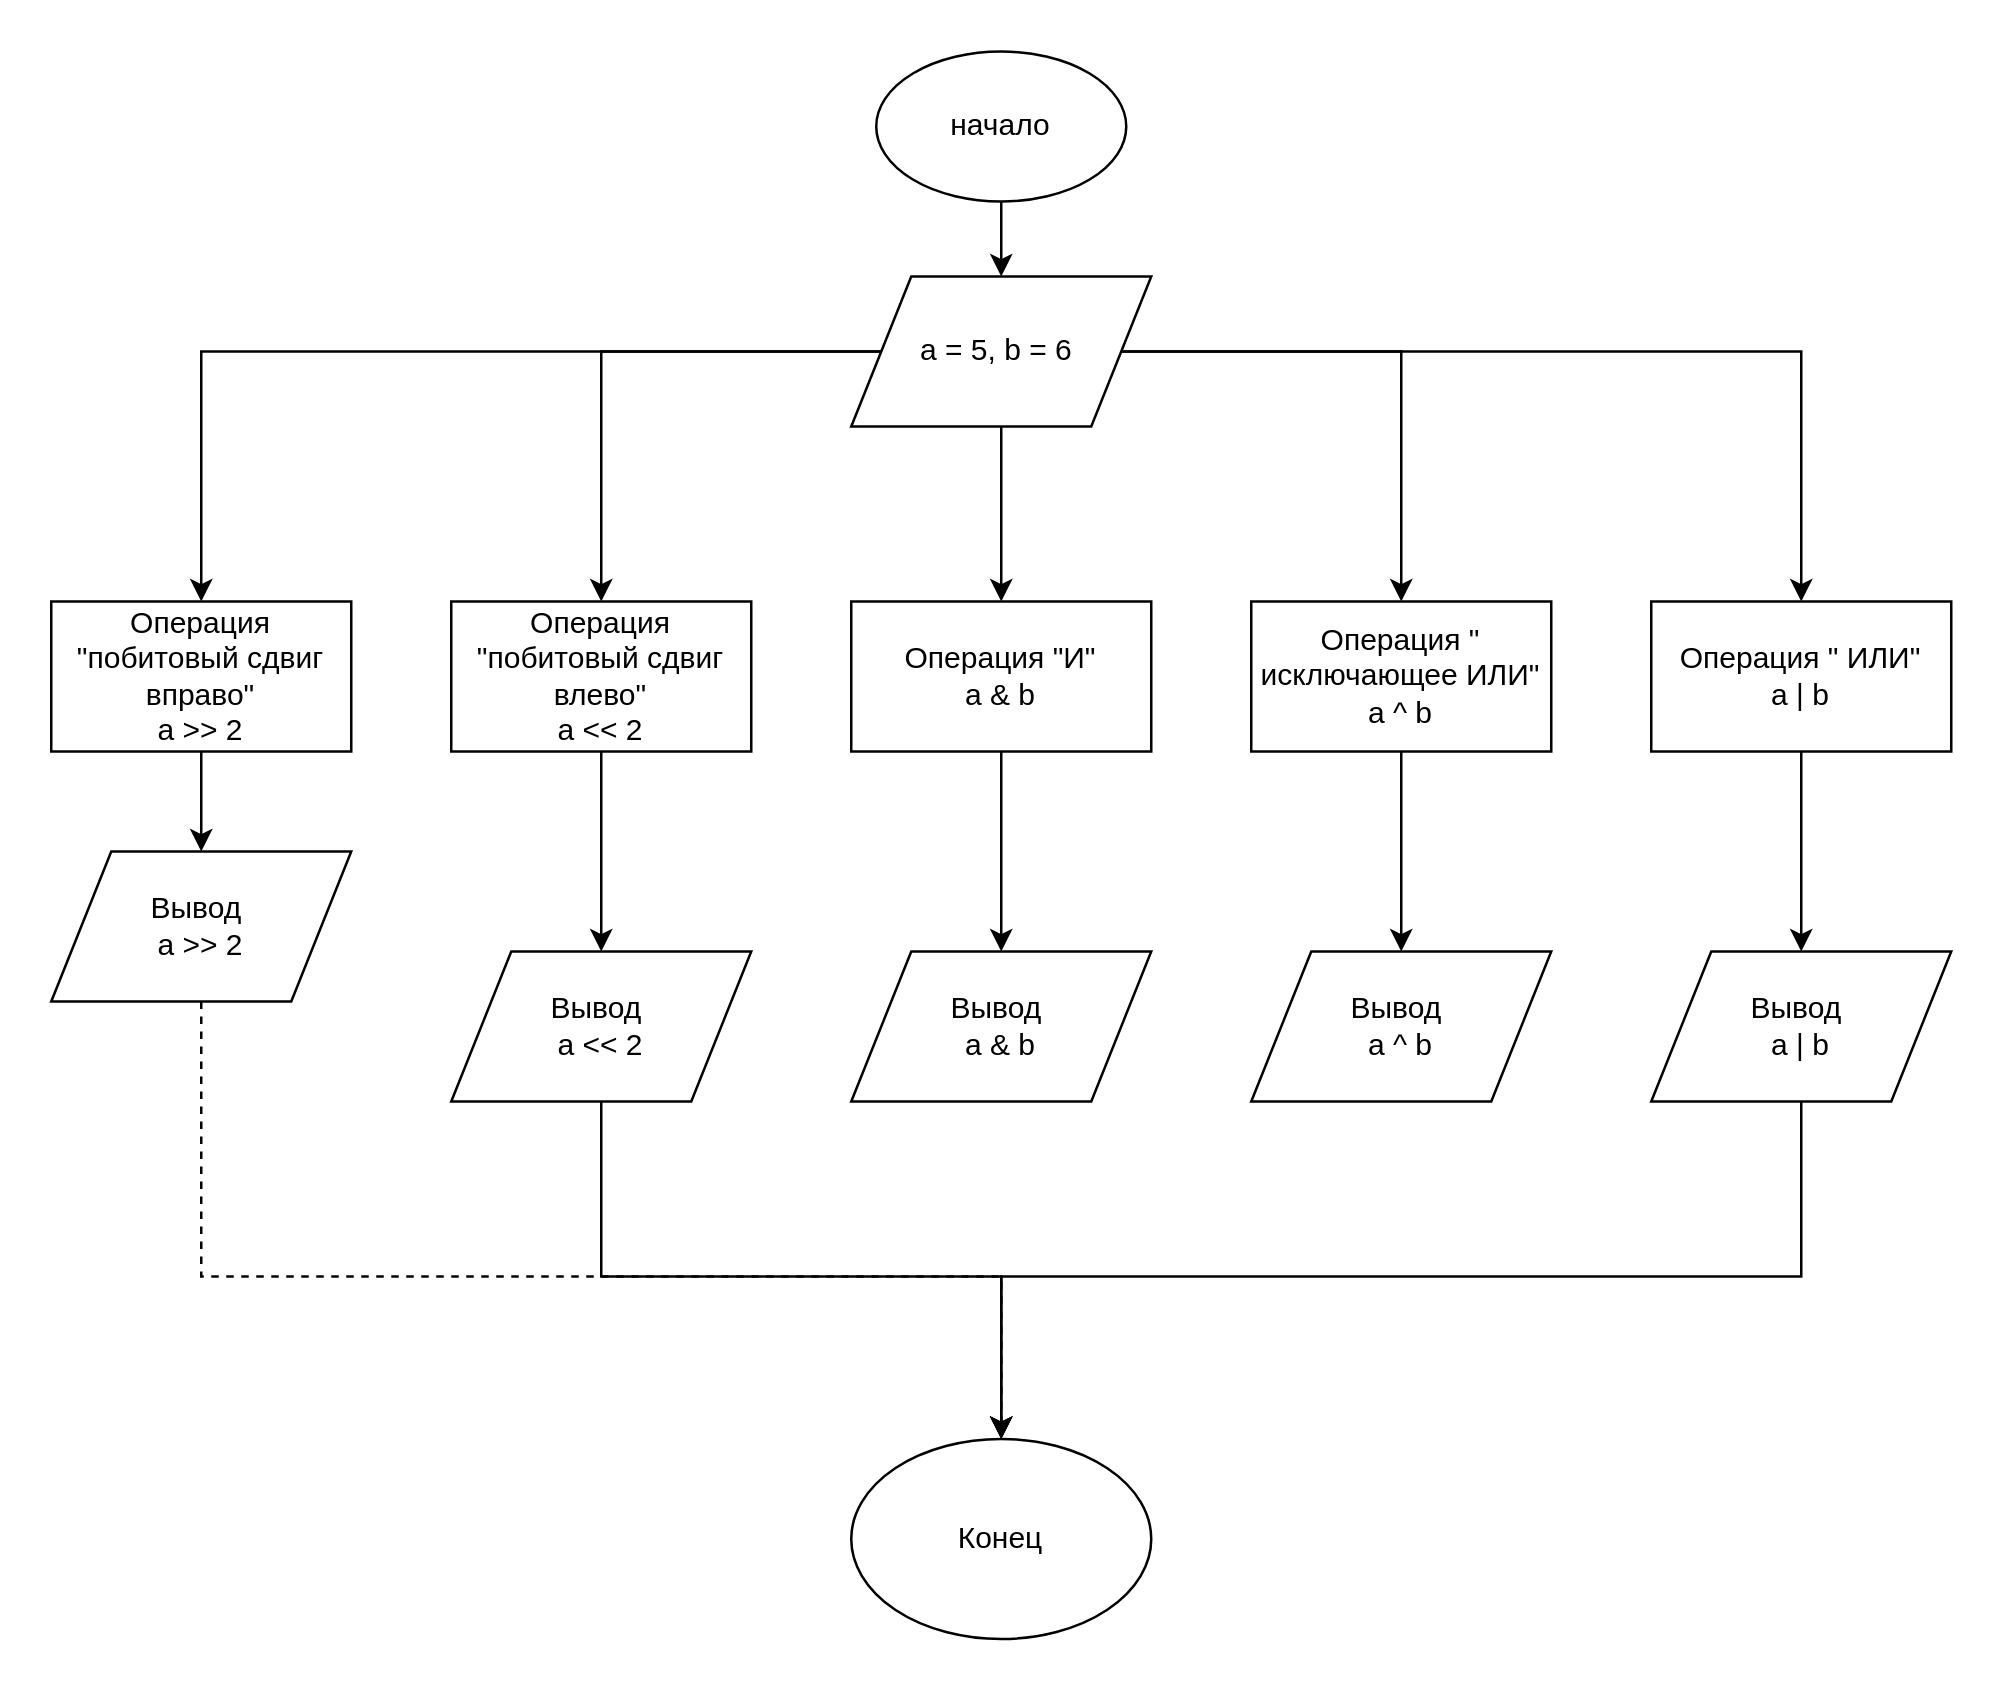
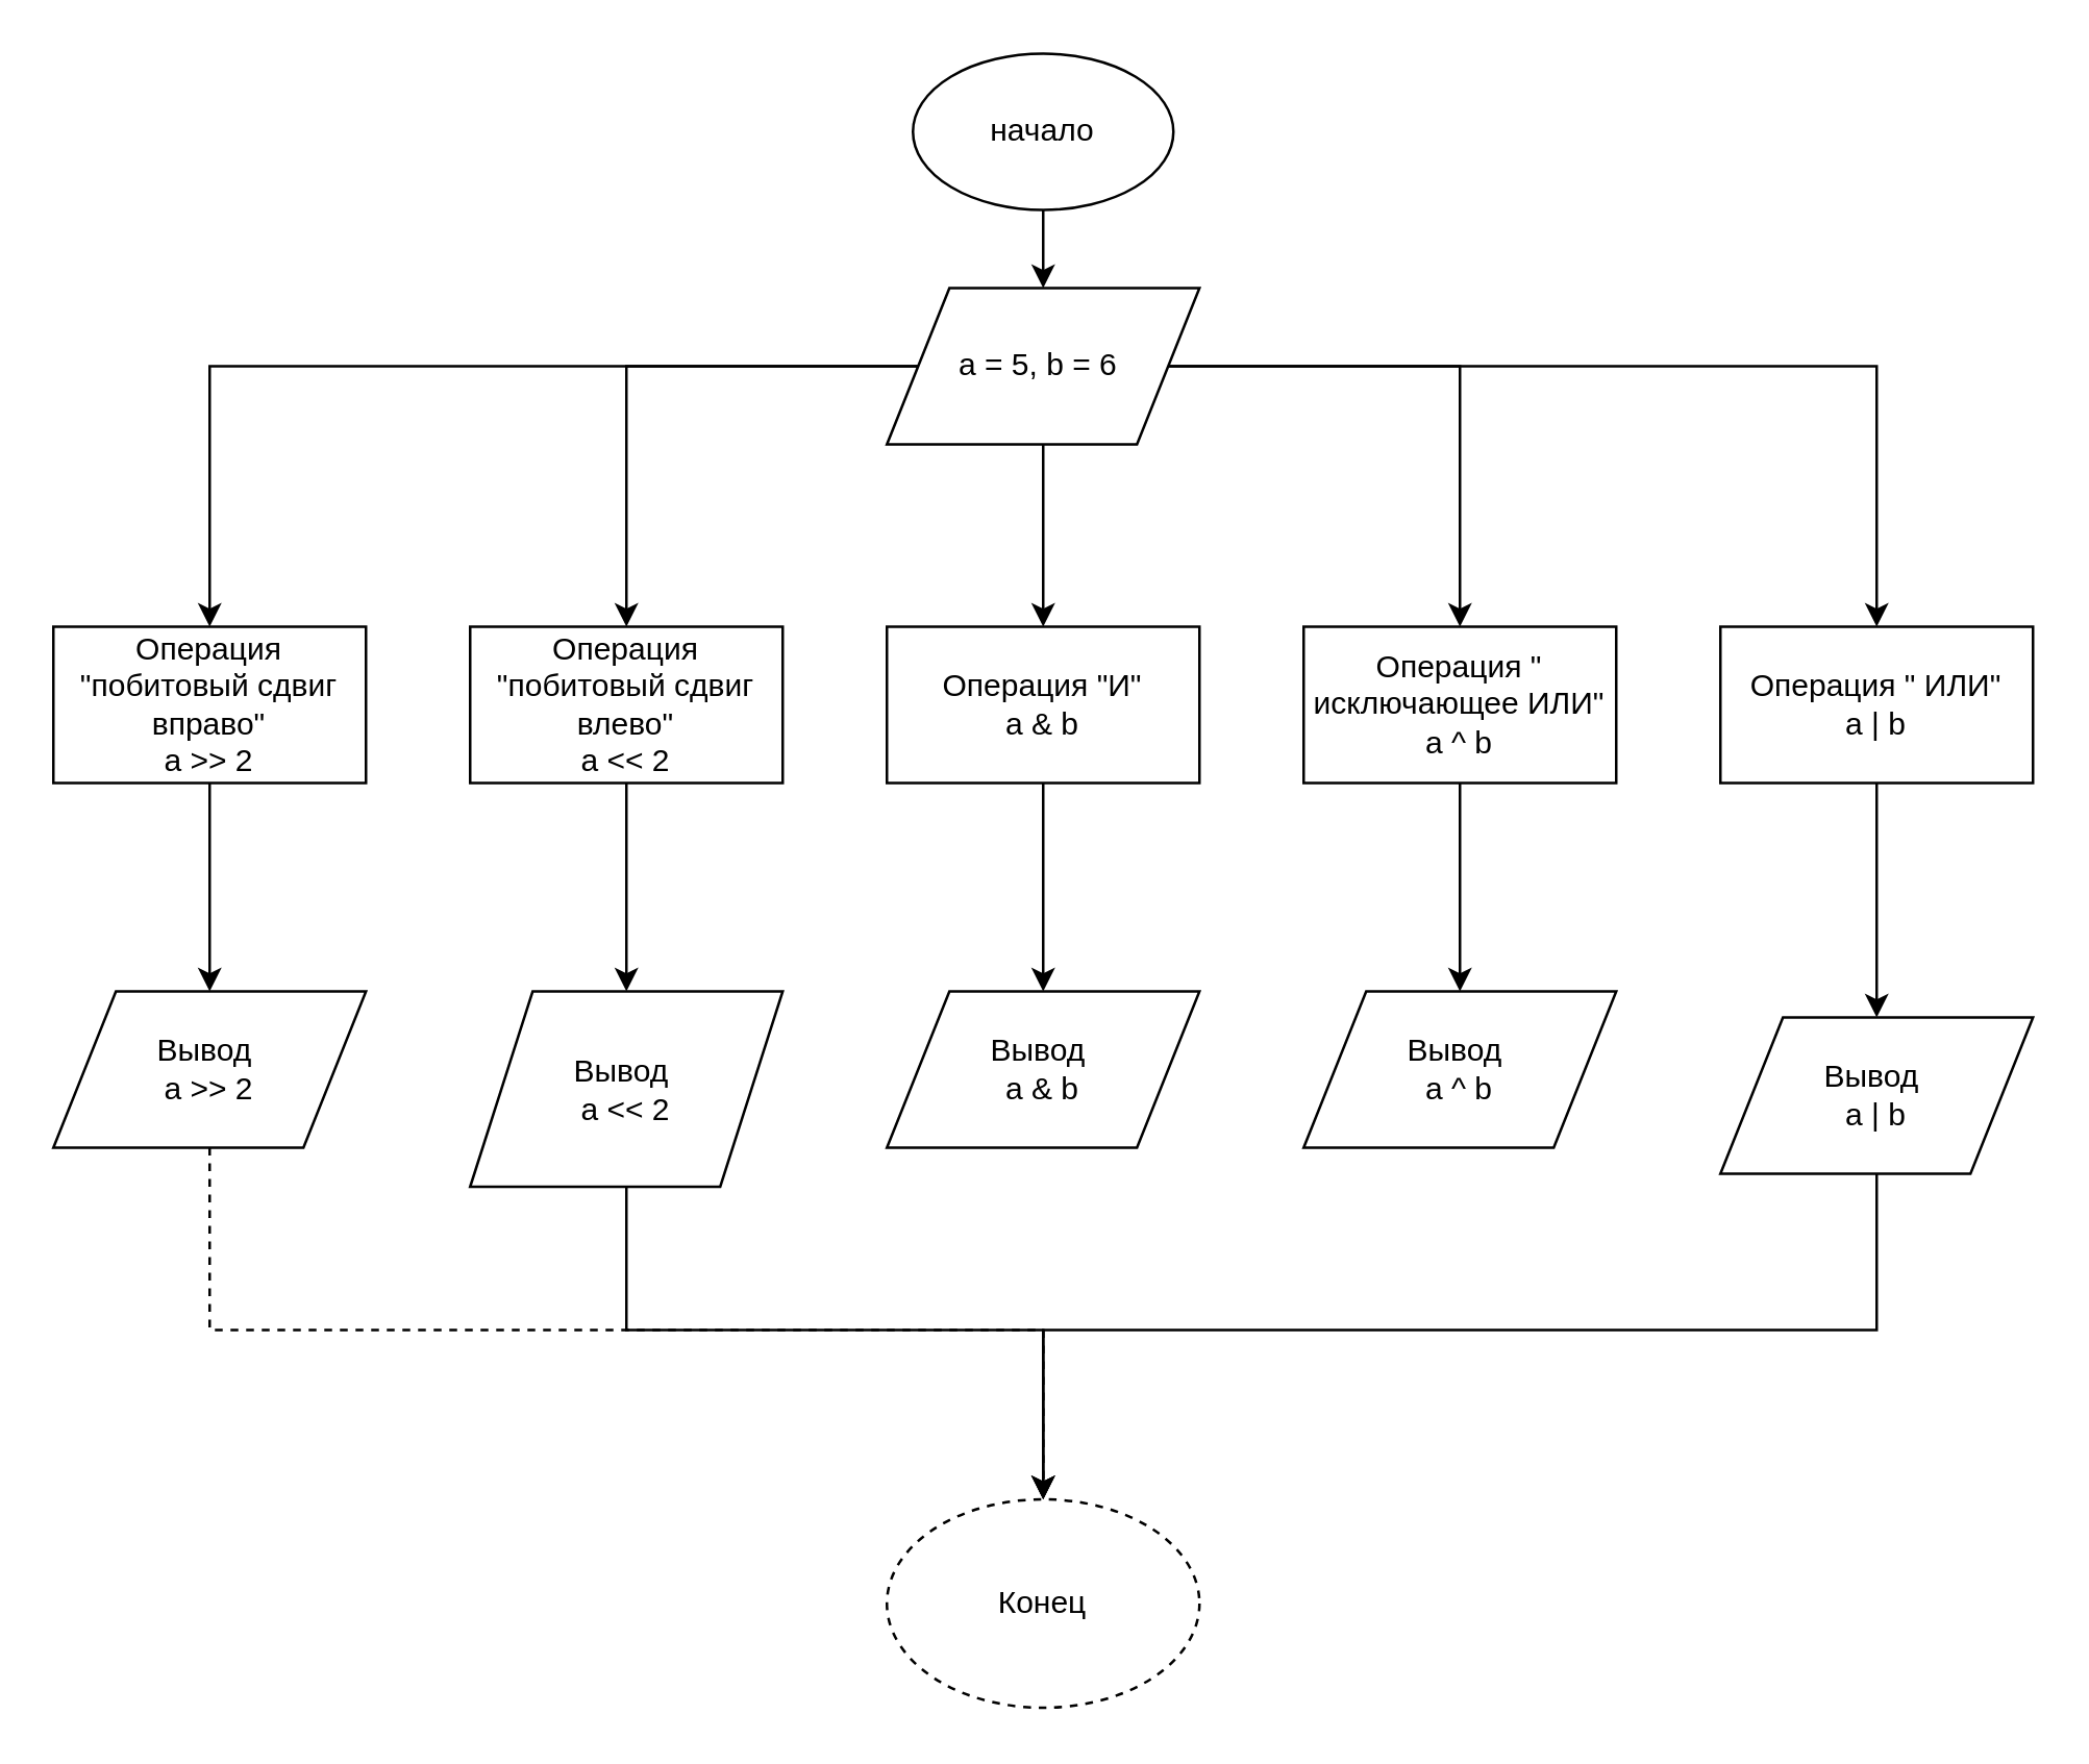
  <mxCell id="0" />
  <mxCell id="1" parent="0" />
  <mxCell id="2" style="edgeStyle=orthogonalEdgeStyle;rounded=0;orthogonalLoop=1;jettySize=auto;html=1;entryX=0.5;entryY=0;entryDx=0;entryDy=0;" edge="1" parent="1" source="3" target="11"><mxGeometry relative="1" as="geometry" /></mxCell>
  <mxCell id="3" value="начало" style="ellipse;whiteSpace=wrap;html=1;" vertex="1" parent="1"><mxGeometry x="350" y="20" width="100" height="60" as="geometry" /></mxCell>
  <mxCell id="4" style="edgeStyle=orthogonalEdgeStyle;rounded=0;orthogonalLoop=1;jettySize=auto;html=1;entryX=0.5;entryY=0;entryDx=0;entryDy=0;" edge="1" parent="1" source="5" target="12"><mxGeometry relative="1" as="geometry" /></mxCell>
  <mxCell id="5" value="Операция &quot;И&quot;&lt;br&gt;a &amp;amp; b" style="rounded=0;whiteSpace=wrap;html=1;" vertex="1" parent="1"><mxGeometry x="340" y="240" width="120" height="60" as="geometry" /></mxCell>
  <mxCell id="6" style="edgeStyle=orthogonalEdgeStyle;rounded=0;orthogonalLoop=1;jettySize=auto;html=1;exitX=1;exitY=0.5;exitDx=0;exitDy=0;entryX=0.5;entryY=0;entryDx=0;entryDy=0;" edge="1" parent="1" source="11" target="15"><mxGeometry relative="1" as="geometry" /></mxCell>
  <mxCell id="7" style="edgeStyle=orthogonalEdgeStyle;rounded=0;orthogonalLoop=1;jettySize=auto;html=1;exitX=1;exitY=0.5;exitDx=0;exitDy=0;" edge="1" parent="1" source="11" target="17"><mxGeometry relative="1" as="geometry" /></mxCell>
  <mxCell id="8" style="edgeStyle=orthogonalEdgeStyle;rounded=0;orthogonalLoop=1;jettySize=auto;html=1;exitX=0.5;exitY=1;exitDx=0;exitDy=0;entryX=0.5;entryY=0;entryDx=0;entryDy=0;" edge="1" parent="1" source="11" target="5"><mxGeometry relative="1" as="geometry" /></mxCell>
  <mxCell id="9" style="edgeStyle=orthogonalEdgeStyle;rounded=0;orthogonalLoop=1;jettySize=auto;html=1;exitX=0;exitY=0.5;exitDx=0;exitDy=0;entryX=0.5;entryY=0;entryDx=0;entryDy=0;" edge="1" parent="1" source="11" target="22"><mxGeometry relative="1" as="geometry" /></mxCell>
  <mxCell id="10" style="edgeStyle=orthogonalEdgeStyle;rounded=0;orthogonalLoop=1;jettySize=auto;html=1;exitX=0;exitY=0.5;exitDx=0;exitDy=0;entryX=0.5;entryY=0;entryDx=0;entryDy=0;" edge="1" parent="1" source="11" target="26"><mxGeometry relative="1" as="geometry" /></mxCell>
  <mxCell id="11" value="&#10;&#10;&lt;!--StartFragment--&gt;&lt;span style=&quot;font-family: Helvetica; font-size: 12px; font-style: normal; font-variant-ligatures: normal; font-variant-caps: normal; font-weight: 400; letter-spacing: normal; orphans: 2; text-align: center; text-indent: 0px; text-transform: none; widows: 2; word-spacing: 0px; -webkit-text-stroke-width: 0px; text-decoration-style: initial; text-decoration-color: initial; float: none; display: inline !important;&quot;&gt;a = 5, b = 6&amp;nbsp;&lt;/span&gt;&lt;!--EndFragment--&gt;&#10;&#10;" style="shape=parallelogram;perimeter=parallelogramPerimeter;whiteSpace=wrap;html=1;" vertex="1" parent="1"><mxGeometry x="340" y="110" width="120" height="60" as="geometry" /></mxCell>
  <mxCell id="12" value="Вывод&amp;nbsp;&lt;br&gt;a &amp;amp; b" style="shape=parallelogram;perimeter=parallelogramPerimeter;whiteSpace=wrap;html=1;" vertex="1" parent="1"><mxGeometry x="340" y="380" width="120" height="60" as="geometry" /></mxCell>
- <mxCell id="13" value="Конец" style="ellipse;whiteSpace=wrap;html=1;" vertex="1" parent="1"><mxGeometry x="340" y="575" width="120" height="80" as="geometry" /></mxCell>
+ <mxCell id="13" value="Конец" style="ellipse;whiteSpace=wrap;html=1;dashed=1;" vertex="1" parent="1"><mxGeometry x="340" y="575" width="120" height="80" as="geometry" /></mxCell>
  <mxCell id="14" style="edgeStyle=orthogonalEdgeStyle;rounded=0;orthogonalLoop=1;jettySize=auto;html=1;entryX=0.5;entryY=0;entryDx=0;entryDy=0;" edge="1" parent="1" source="15" target="18"><mxGeometry relative="1" as="geometry" /></mxCell>
  <mxCell id="15" value="Операция &quot; исключающее ИЛИ&quot;&lt;br&gt;a ^ b" style="rounded=0;whiteSpace=wrap;html=1;" vertex="1" parent="1"><mxGeometry x="500" y="240" width="120" height="60" as="geometry" /></mxCell>
  <mxCell id="16" style="edgeStyle=orthogonalEdgeStyle;rounded=0;orthogonalLoop=1;jettySize=auto;html=1;" edge="1" parent="1" source="17" target="20"><mxGeometry relative="1" as="geometry" /></mxCell>
  <mxCell id="17" value="Операция &quot; ИЛИ&quot;&lt;br&gt;a | b" style="rounded=0;whiteSpace=wrap;html=1;" vertex="1" parent="1"><mxGeometry x="660" y="240" width="120" height="60" as="geometry" /></mxCell>
  <mxCell id="18" value="Вывод&amp;nbsp;&lt;br&gt;a ^ b" style="shape=parallelogram;perimeter=parallelogramPerimeter;whiteSpace=wrap;html=1;" vertex="1" parent="1"><mxGeometry x="500" y="380" width="120" height="60" as="geometry" /></mxCell>
  <mxCell id="19" style="edgeStyle=orthogonalEdgeStyle;rounded=0;orthogonalLoop=1;jettySize=auto;html=1;entryX=0.5;entryY=0;entryDx=0;entryDy=0;" edge="1" parent="1" source="20" target="13"><mxGeometry relative="1" as="geometry"><mxPoint x="720" y="520" as="targetPoint" /><Array as="points"><mxPoint x="720" y="510" /><mxPoint x="400" y="510" /></Array></mxGeometry></mxCell>
- <mxCell id="20" value="Вывод&amp;nbsp;&lt;br&gt;a | b" style="shape=parallelogram;perimeter=parallelogramPerimeter;whiteSpace=wrap;html=1;" vertex="1" parent="1"><mxGeometry x="660" y="380" width="120" height="60" as="geometry" /></mxCell>
+ <mxCell id="20" value="Вывод&amp;nbsp;&lt;br&gt;a | b" style="shape=parallelogram;perimeter=parallelogramPerimeter;whiteSpace=wrap;html=1;" vertex="1" parent="1"><mxGeometry x="660" y="390" width="120" height="60" as="geometry" /></mxCell>
  <mxCell id="21" style="edgeStyle=orthogonalEdgeStyle;rounded=0;orthogonalLoop=1;jettySize=auto;html=1;exitX=0.5;exitY=1;exitDx=0;exitDy=0;" edge="1" parent="1" source="22" target="24"><mxGeometry relative="1" as="geometry" /></mxCell>
  <mxCell id="22" value="Операция &quot;побитовый сдвиг влево&quot;&lt;br&gt;a &amp;lt;&amp;lt; 2" style="rounded=0;whiteSpace=wrap;html=1;" vertex="1" parent="1"><mxGeometry x="180" y="240" width="120" height="60" as="geometry" /></mxCell>
  <mxCell id="23" style="edgeStyle=orthogonalEdgeStyle;rounded=0;orthogonalLoop=1;jettySize=auto;html=1;entryX=0.5;entryY=0;entryDx=0;entryDy=0;" edge="1" parent="1" source="24" target="13"><mxGeometry relative="1" as="geometry"><mxPoint x="400" y="550" as="targetPoint" /><Array as="points"><mxPoint x="240" y="510" /><mxPoint x="400" y="510" /></Array></mxGeometry></mxCell>
- <mxCell id="24" value="Вывод&amp;nbsp;&lt;br&gt;a &amp;lt;&amp;lt; 2" style="shape=parallelogram;perimeter=parallelogramPerimeter;whiteSpace=wrap;html=1;" vertex="1" parent="1"><mxGeometry x="180" y="380" width="120" height="60" as="geometry" /></mxCell>
+ <mxCell id="24" value="Вывод&amp;nbsp;&lt;br&gt;a &amp;lt;&amp;lt; 2" style="shape=parallelogram;perimeter=parallelogramPerimeter;whiteSpace=wrap;html=1;" vertex="1" parent="1"><mxGeometry x="180" y="380" width="120" height="75" as="geometry" /></mxCell>
  <mxCell id="25" style="edgeStyle=orthogonalEdgeStyle;rounded=0;orthogonalLoop=1;jettySize=auto;html=1;entryX=0.5;entryY=0;entryDx=0;entryDy=0;" edge="1" parent="1" source="26" target="28"><mxGeometry relative="1" as="geometry" /></mxCell>
  <mxCell id="26" value="Операция &quot;побитовый сдвиг вправо&quot;&lt;br&gt;a &amp;gt;&amp;gt; 2" style="rounded=0;whiteSpace=wrap;html=1;" vertex="1" parent="1"><mxGeometry x="20" y="240" width="120" height="60" as="geometry" /></mxCell>
  <mxCell id="27" style="edgeStyle=orthogonalEdgeStyle;rounded=0;orthogonalLoop=1;jettySize=auto;html=1;entryX=0.5;entryY=0;entryDx=0;entryDy=0;dashed=1;" edge="1" parent="1" source="28" target="13"><mxGeometry relative="1" as="geometry"><mxPoint x="400" y="530" as="targetPoint" /><Array as="points"><mxPoint x="80" y="510" /><mxPoint x="400" y="510" /></Array></mxGeometry></mxCell>
- <mxCell id="28" value="Вывод&amp;nbsp;&lt;br&gt;a &amp;gt;&amp;gt; 2" style="shape=parallelogram;perimeter=parallelogramPerimeter;whiteSpace=wrap;html=1;" vertex="1" parent="1"><mxGeometry x="20" y="340" width="120" height="60" as="geometry" /></mxCell>
+ <mxCell id="28" value="Вывод&amp;nbsp;&lt;br&gt;a &amp;gt;&amp;gt; 2" style="shape=parallelogram;perimeter=parallelogramPerimeter;whiteSpace=wrap;html=1;" vertex="1" parent="1"><mxGeometry x="20" y="380" width="120" height="60" as="geometry" /></mxCell>
